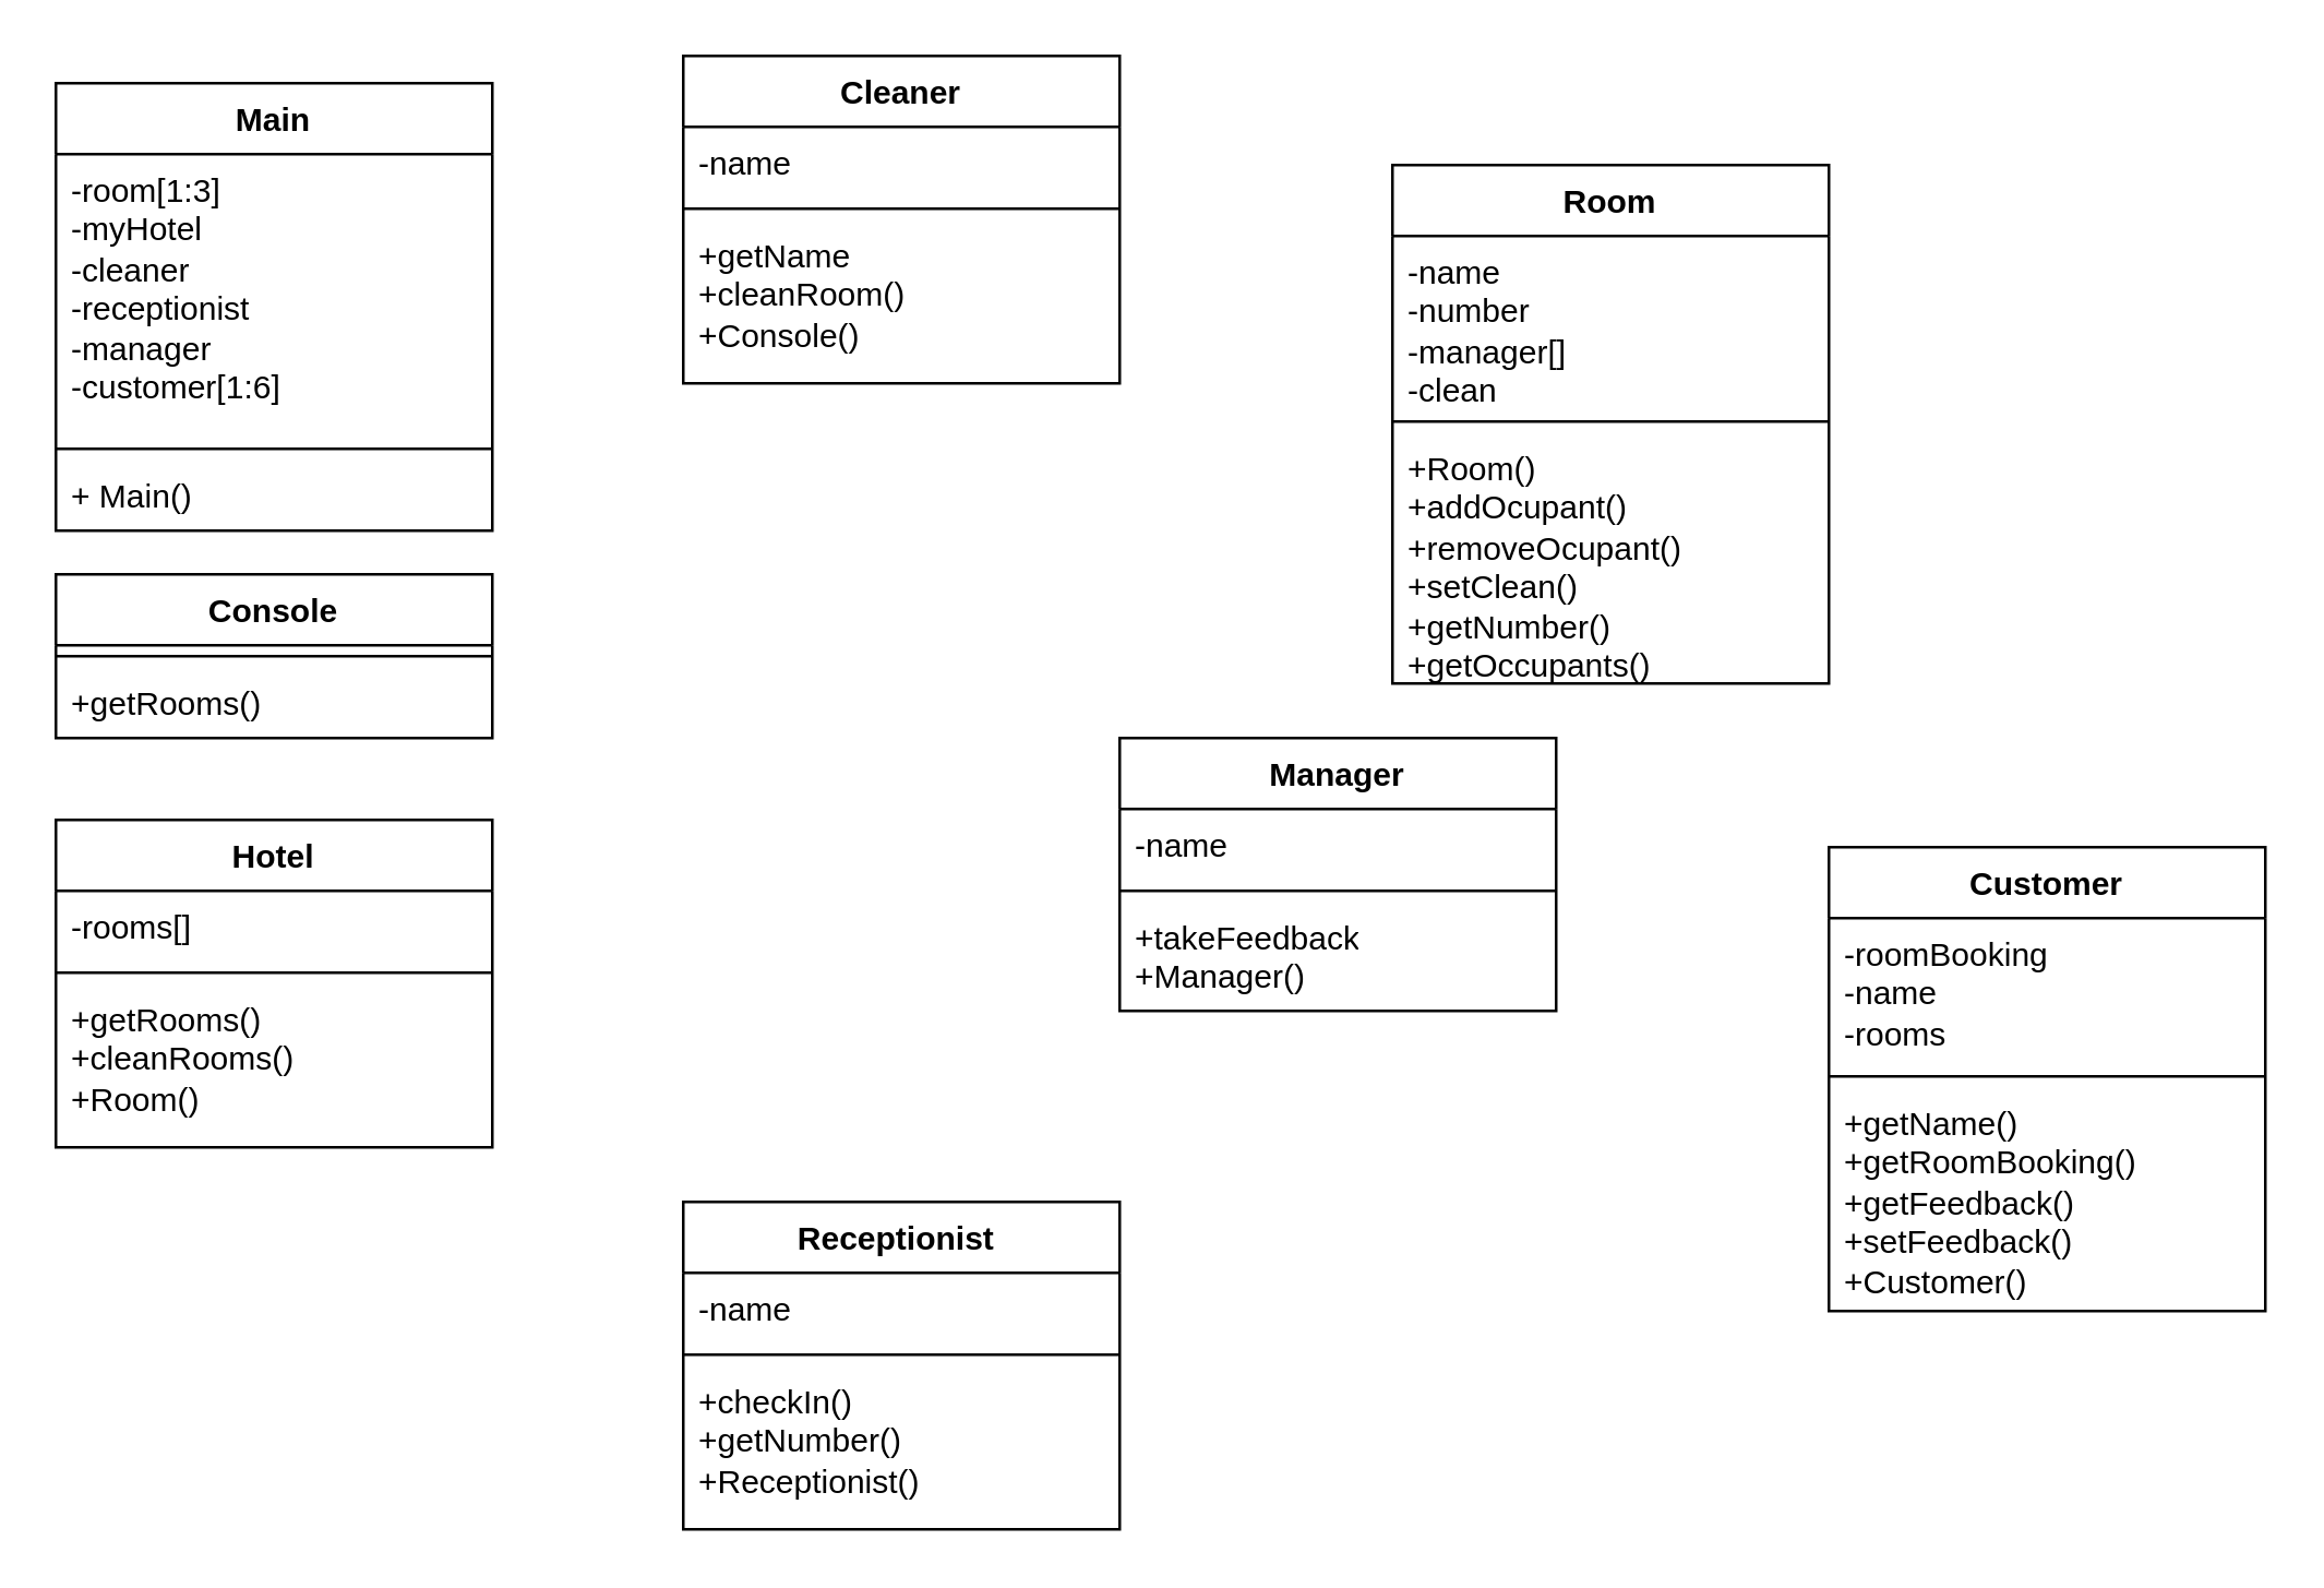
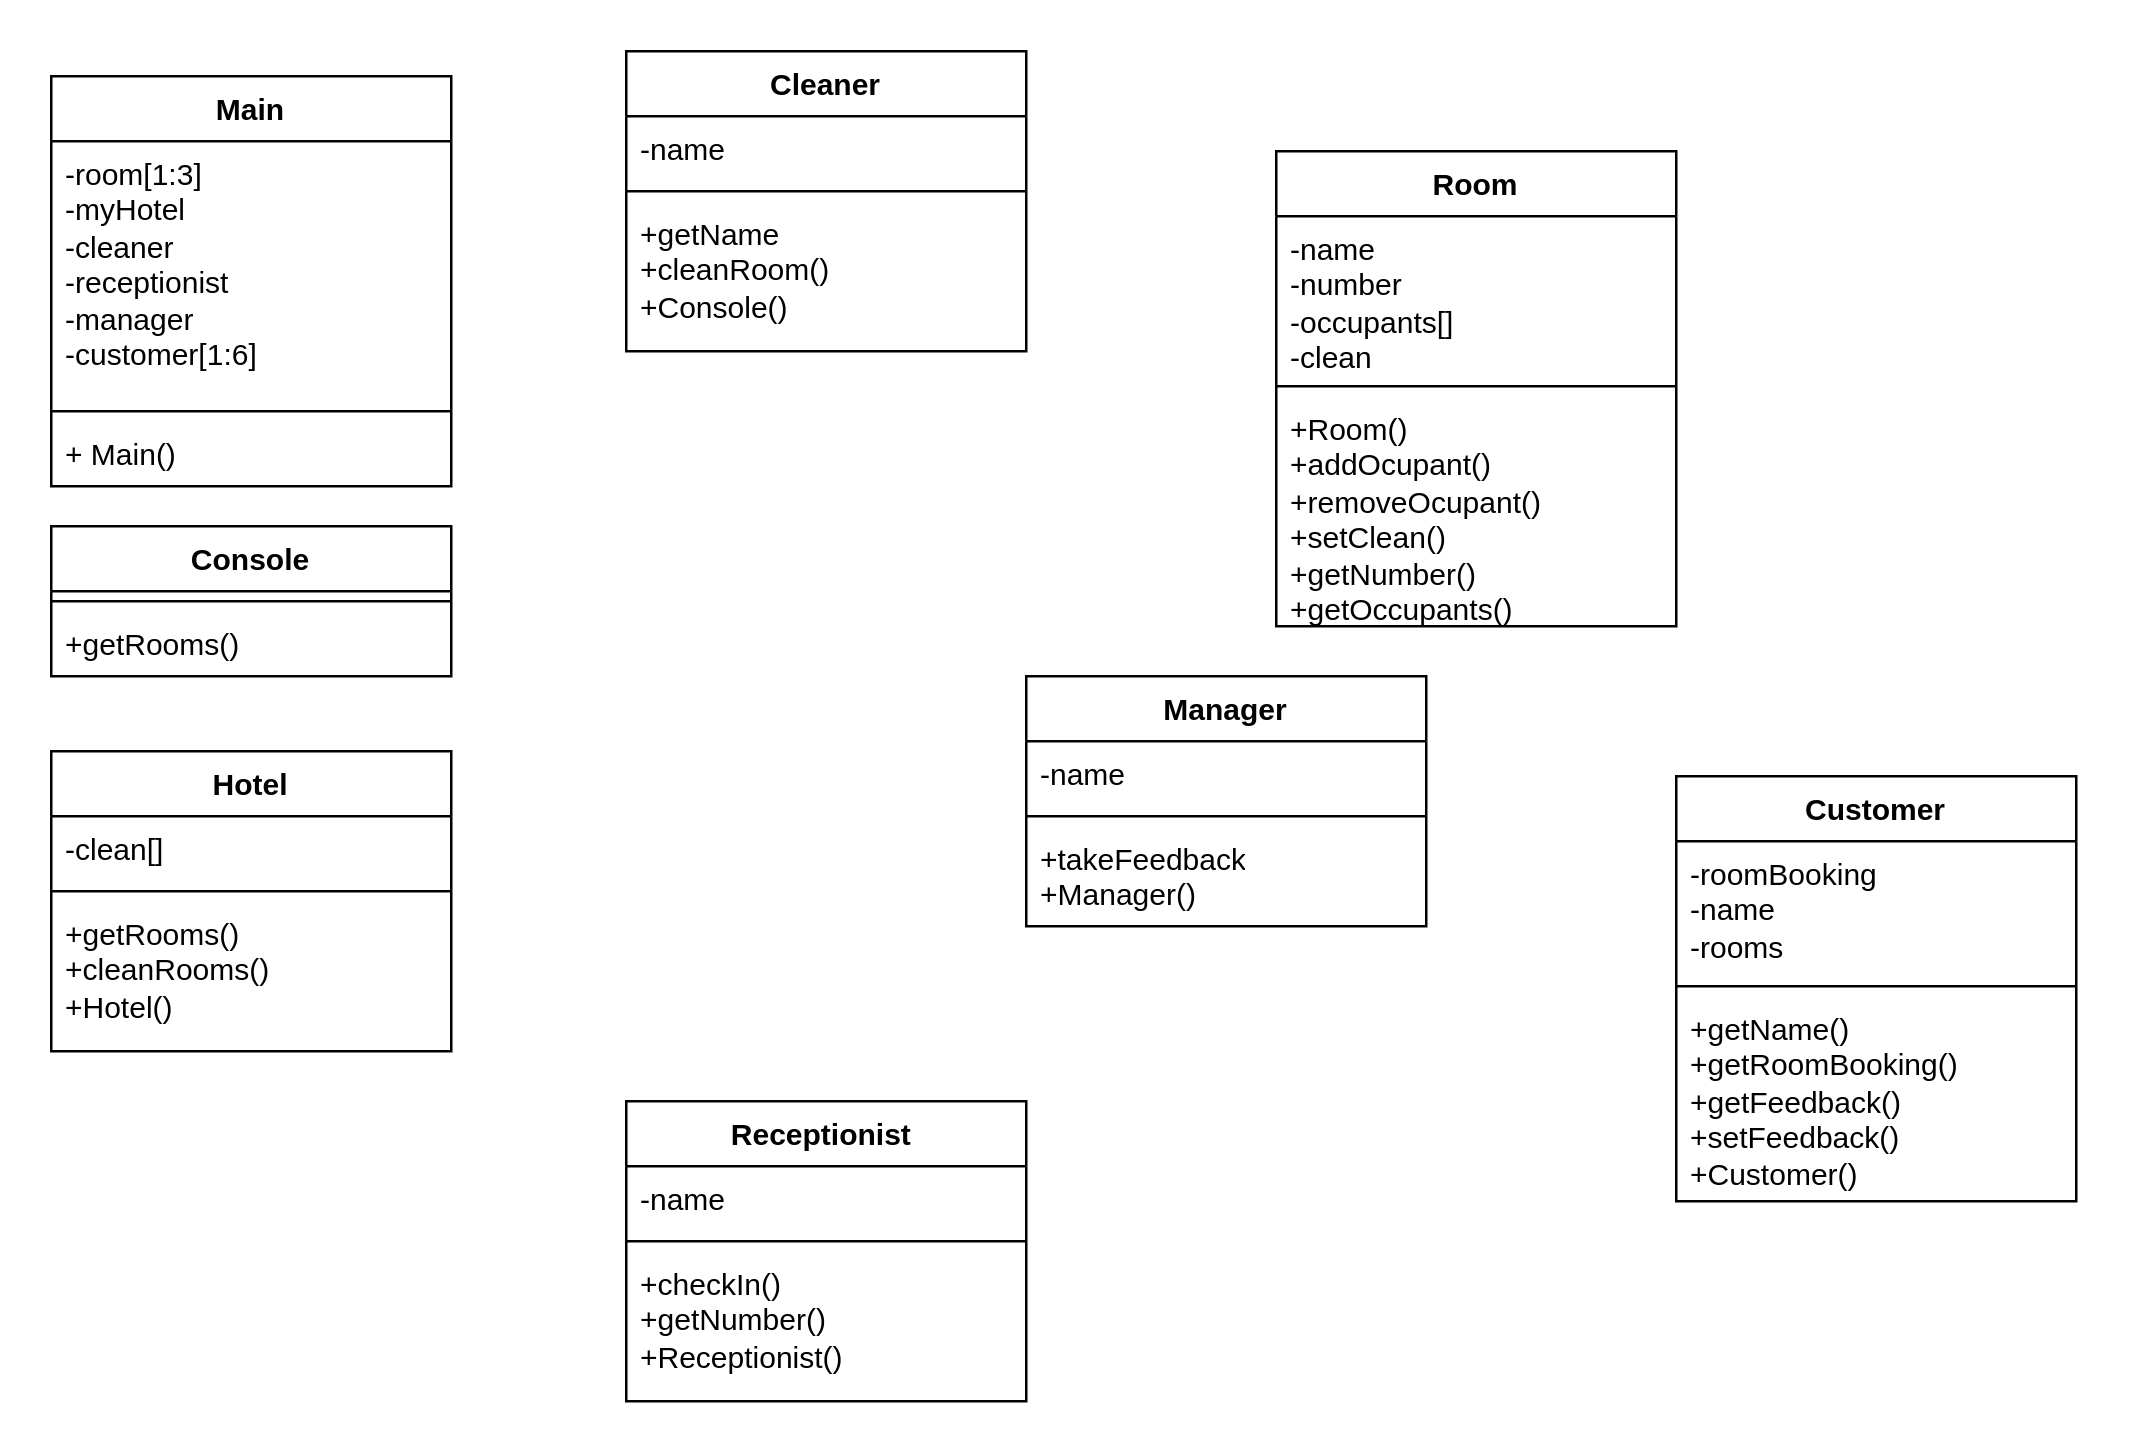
  <mxCell id="0" />
  <mxCell id="1" parent="0" />
  <mxCell id="2" value="Manager" style="swimlane;fontStyle=1;align=center;verticalAlign=top;childLayout=stackLayout;horizontal=1;startSize=26;horizontalStack=0;resizeParent=1;resizeParentMax=0;resizeLast=0;collapsible=1;marginBottom=0;whiteSpace=wrap;html=1;" vertex="1" parent="1"><mxGeometry x="410" y="270" width="160" height="100" as="geometry" /></mxCell>
  <mxCell id="3" value="-name" style="text;strokeColor=none;fillColor=none;align=left;verticalAlign=top;spacingLeft=4;spacingRight=4;overflow=hidden;rotatable=0;points=[[0,0.5],[1,0.5]];portConstraint=eastwest;whiteSpace=wrap;html=1;" vertex="1" parent="2"><mxGeometry y="26" width="160" height="26" as="geometry" /></mxCell>
  <mxCell id="4" value="" style="line;strokeWidth=1;fillColor=none;align=left;verticalAlign=middle;spacingTop=-1;spacingLeft=3;spacingRight=3;rotatable=0;labelPosition=right;points=[];portConstraint=eastwest;strokeColor=inherit;" vertex="1" parent="2"><mxGeometry y="52" width="160" height="8" as="geometry" /></mxCell>
  <mxCell id="5" value="+takeFeedback&lt;div&gt;+Manager()&lt;/div&gt;" style="text;strokeColor=none;fillColor=none;align=left;verticalAlign=top;spacingLeft=4;spacingRight=4;overflow=hidden;rotatable=0;points=[[0,0.5],[1,0.5]];portConstraint=eastwest;whiteSpace=wrap;html=1;" vertex="1" parent="2"><mxGeometry y="60" width="160" height="40" as="geometry" /></mxCell>
  <mxCell id="6" value="Receptionist&amp;nbsp;" style="swimlane;fontStyle=1;align=center;verticalAlign=top;childLayout=stackLayout;horizontal=1;startSize=26;horizontalStack=0;resizeParent=1;resizeParentMax=0;resizeLast=0;collapsible=1;marginBottom=0;whiteSpace=wrap;html=1;" vertex="1" parent="1"><mxGeometry x="250" y="440" width="160" height="120" as="geometry" /></mxCell>
  <mxCell id="7" value="-name" style="text;strokeColor=none;fillColor=none;align=left;verticalAlign=top;spacingLeft=4;spacingRight=4;overflow=hidden;rotatable=0;points=[[0,0.5],[1,0.5]];portConstraint=eastwest;whiteSpace=wrap;html=1;" vertex="1" parent="6"><mxGeometry y="26" width="160" height="26" as="geometry" /></mxCell>
  <mxCell id="8" value="" style="line;strokeWidth=1;fillColor=none;align=left;verticalAlign=middle;spacingTop=-1;spacingLeft=3;spacingRight=3;rotatable=0;labelPosition=right;points=[];portConstraint=eastwest;strokeColor=inherit;" vertex="1" parent="6"><mxGeometry y="52" width="160" height="8" as="geometry" /></mxCell>
  <mxCell id="9" value="+checkIn()&lt;div&gt;+getNumber()&lt;/div&gt;&lt;div&gt;+Receptionist()&lt;/div&gt;" style="text;strokeColor=none;fillColor=none;align=left;verticalAlign=top;spacingLeft=4;spacingRight=4;overflow=hidden;rotatable=0;points=[[0,0.5],[1,0.5]];portConstraint=eastwest;whiteSpace=wrap;html=1;" vertex="1" parent="6"><mxGeometry y="60" width="160" height="60" as="geometry" /></mxCell>
  <mxCell id="10" value="Hotel" style="swimlane;fontStyle=1;align=center;verticalAlign=top;childLayout=stackLayout;horizontal=1;startSize=26;horizontalStack=0;resizeParent=1;resizeParentMax=0;resizeLast=0;collapsible=1;marginBottom=0;whiteSpace=wrap;html=1;" vertex="1" parent="1"><mxGeometry x="20" y="300" width="160" height="120" as="geometry" /></mxCell>
- <mxCell id="11" value="-rooms[]" style="text;strokeColor=none;fillColor=none;align=left;verticalAlign=top;spacingLeft=4;spacingRight=4;overflow=hidden;rotatable=0;points=[[0,0.5],[1,0.5]];portConstraint=eastwest;whiteSpace=wrap;html=1;" vertex="1" parent="10"><mxGeometry y="26" width="160" height="26" as="geometry" /></mxCell>
+ <mxCell id="11" value="-clean[]" style="text;strokeColor=none;fillColor=none;align=left;verticalAlign=top;spacingLeft=4;spacingRight=4;overflow=hidden;rotatable=0;points=[[0,0.5],[1,0.5]];portConstraint=eastwest;whiteSpace=wrap;html=1;" vertex="1" parent="10"><mxGeometry y="26" width="160" height="26" as="geometry" /></mxCell>
  <mxCell id="12" value="" style="line;strokeWidth=1;fillColor=none;align=left;verticalAlign=middle;spacingTop=-1;spacingLeft=3;spacingRight=3;rotatable=0;labelPosition=right;points=[];portConstraint=eastwest;strokeColor=inherit;" vertex="1" parent="10"><mxGeometry y="52" width="160" height="8" as="geometry" /></mxCell>
- <mxCell id="13" value="+getRooms()&lt;div&gt;+cleanRooms()&lt;/div&gt;&lt;div&gt;+Room()&lt;/div&gt;" style="text;strokeColor=none;fillColor=none;align=left;verticalAlign=top;spacingLeft=4;spacingRight=4;overflow=hidden;rotatable=0;points=[[0,0.5],[1,0.5]];portConstraint=eastwest;whiteSpace=wrap;html=1;" vertex="1" parent="10"><mxGeometry y="60" width="160" height="60" as="geometry" /></mxCell>
+ <mxCell id="13" value="+getRooms()&lt;div&gt;+cleanRooms()&lt;/div&gt;&lt;div&gt;+Hotel()&lt;/div&gt;" style="text;strokeColor=none;fillColor=none;align=left;verticalAlign=top;spacingLeft=4;spacingRight=4;overflow=hidden;rotatable=0;points=[[0,0.5],[1,0.5]];portConstraint=eastwest;whiteSpace=wrap;html=1;" vertex="1" parent="10"><mxGeometry y="60" width="160" height="60" as="geometry" /></mxCell>
  <mxCell id="14" value="Customer" style="swimlane;fontStyle=1;align=center;verticalAlign=top;childLayout=stackLayout;horizontal=1;startSize=26;horizontalStack=0;resizeParent=1;resizeParentMax=0;resizeLast=0;collapsible=1;marginBottom=0;whiteSpace=wrap;html=1;" vertex="1" parent="1"><mxGeometry x="670" y="310" width="160" height="170" as="geometry" /></mxCell>
  <mxCell id="15" value="-roomBooking&lt;div&gt;-name&lt;/div&gt;&lt;div&gt;-rooms&lt;/div&gt;" style="text;strokeColor=none;fillColor=none;align=left;verticalAlign=top;spacingLeft=4;spacingRight=4;overflow=hidden;rotatable=0;points=[[0,0.5],[1,0.5]];portConstraint=eastwest;whiteSpace=wrap;html=1;" vertex="1" parent="14"><mxGeometry y="26" width="160" height="54" as="geometry" /></mxCell>
  <mxCell id="16" value="" style="line;strokeWidth=1;fillColor=none;align=left;verticalAlign=middle;spacingTop=-1;spacingLeft=3;spacingRight=3;rotatable=0;labelPosition=right;points=[];portConstraint=eastwest;strokeColor=inherit;" vertex="1" parent="14"><mxGeometry y="80" width="160" height="8" as="geometry" /></mxCell>
  <mxCell id="17" value="+getName()&lt;div&gt;+getRoomBooking()&lt;/div&gt;&lt;div&gt;+getFeedback()&lt;/div&gt;&lt;div&gt;+setFeedback()&lt;/div&gt;&lt;div&gt;+Customer()&lt;/div&gt;" style="text;strokeColor=none;fillColor=none;align=left;verticalAlign=top;spacingLeft=4;spacingRight=4;overflow=hidden;rotatable=0;points=[[0,0.5],[1,0.5]];portConstraint=eastwest;whiteSpace=wrap;html=1;" vertex="1" parent="14"><mxGeometry y="88" width="160" height="82" as="geometry" /></mxCell>
  <mxCell id="18" value="Console" style="swimlane;fontStyle=1;align=center;verticalAlign=top;childLayout=stackLayout;horizontal=1;startSize=26;horizontalStack=0;resizeParent=1;resizeParentMax=0;resizeLast=0;collapsible=1;marginBottom=0;whiteSpace=wrap;html=1;" vertex="1" parent="1"><mxGeometry x="20" y="210" width="160" height="60" as="geometry" /></mxCell>
  <mxCell id="19" value="" style="line;strokeWidth=1;fillColor=none;align=left;verticalAlign=middle;spacingTop=-1;spacingLeft=3;spacingRight=3;rotatable=0;labelPosition=right;points=[];portConstraint=eastwest;strokeColor=inherit;" vertex="1" parent="18"><mxGeometry y="26" width="160" height="8" as="geometry" /></mxCell>
  <mxCell id="20" value="+getRooms()" style="text;strokeColor=none;fillColor=none;align=left;verticalAlign=top;spacingLeft=4;spacingRight=4;overflow=hidden;rotatable=0;points=[[0,0.5],[1,0.5]];portConstraint=eastwest;whiteSpace=wrap;html=1;" vertex="1" parent="18"><mxGeometry y="34" width="160" height="26" as="geometry" /></mxCell>
  <mxCell id="21" value="Cleaner" style="swimlane;fontStyle=1;align=center;verticalAlign=top;childLayout=stackLayout;horizontal=1;startSize=26;horizontalStack=0;resizeParent=1;resizeParentMax=0;resizeLast=0;collapsible=1;marginBottom=0;whiteSpace=wrap;html=1;" vertex="1" parent="1"><mxGeometry x="250" y="20" width="160" height="120" as="geometry" /></mxCell>
  <mxCell id="22" value="-name" style="text;strokeColor=none;fillColor=none;align=left;verticalAlign=top;spacingLeft=4;spacingRight=4;overflow=hidden;rotatable=0;points=[[0,0.5],[1,0.5]];portConstraint=eastwest;whiteSpace=wrap;html=1;" vertex="1" parent="21"><mxGeometry y="26" width="160" height="26" as="geometry" /></mxCell>
  <mxCell id="23" value="" style="line;strokeWidth=1;fillColor=none;align=left;verticalAlign=middle;spacingTop=-1;spacingLeft=3;spacingRight=3;rotatable=0;labelPosition=right;points=[];portConstraint=eastwest;strokeColor=inherit;" vertex="1" parent="21"><mxGeometry y="52" width="160" height="8" as="geometry" /></mxCell>
  <mxCell id="24" value="+getName&lt;div&gt;+cleanRoom()&lt;/div&gt;&lt;div&gt;+Console()&lt;/div&gt;" style="text;strokeColor=none;fillColor=none;align=left;verticalAlign=top;spacingLeft=4;spacingRight=4;overflow=hidden;rotatable=0;points=[[0,0.5],[1,0.5]];portConstraint=eastwest;whiteSpace=wrap;html=1;" vertex="1" parent="21"><mxGeometry y="60" width="160" height="60" as="geometry" /></mxCell>
  <mxCell id="25" value="Main" style="swimlane;fontStyle=1;align=center;verticalAlign=top;childLayout=stackLayout;horizontal=1;startSize=26;horizontalStack=0;resizeParent=1;resizeParentMax=0;resizeLast=0;collapsible=1;marginBottom=0;whiteSpace=wrap;html=1;" vertex="1" parent="1"><mxGeometry x="20" y="30" width="160" height="164" as="geometry" /></mxCell>
  <mxCell id="26" value="-room[1:3]&lt;div&gt;-myHotel&lt;/div&gt;&lt;div&gt;-cleaner&lt;/div&gt;&lt;div&gt;-receptionist&lt;/div&gt;&lt;div&gt;-manager&lt;/div&gt;&lt;div&gt;-customer[1:6]&lt;/div&gt;" style="text;strokeColor=none;fillColor=none;align=left;verticalAlign=top;spacingLeft=4;spacingRight=4;overflow=hidden;rotatable=0;points=[[0,0.5],[1,0.5]];portConstraint=eastwest;whiteSpace=wrap;html=1;" vertex="1" parent="25"><mxGeometry y="26" width="160" height="104" as="geometry" /></mxCell>
  <mxCell id="27" value="" style="line;strokeWidth=1;fillColor=none;align=left;verticalAlign=middle;spacingTop=-1;spacingLeft=3;spacingRight=3;rotatable=0;labelPosition=right;points=[];portConstraint=eastwest;strokeColor=inherit;" vertex="1" parent="25"><mxGeometry y="130" width="160" height="8" as="geometry" /></mxCell>
  <mxCell id="28" value="+ Main()" style="text;strokeColor=none;fillColor=none;align=left;verticalAlign=top;spacingLeft=4;spacingRight=4;overflow=hidden;rotatable=0;points=[[0,0.5],[1,0.5]];portConstraint=eastwest;whiteSpace=wrap;html=1;" vertex="1" parent="25"><mxGeometry y="138" width="160" height="26" as="geometry" /></mxCell>
  <mxCell id="29" value="Room" style="swimlane;fontStyle=1;align=center;verticalAlign=top;childLayout=stackLayout;horizontal=1;startSize=26;horizontalStack=0;resizeParent=1;resizeParentMax=0;resizeLast=0;collapsible=1;marginBottom=0;whiteSpace=wrap;html=1;" vertex="1" parent="1"><mxGeometry x="510" y="60" width="160" height="190" as="geometry" /></mxCell>
- <mxCell id="30" value="-name&lt;div&gt;-number&lt;/div&gt;&lt;div&gt;-manager[]&lt;/div&gt;&lt;div&gt;-clean&lt;/div&gt;" style="text;strokeColor=none;fillColor=none;align=left;verticalAlign=top;spacingLeft=4;spacingRight=4;overflow=hidden;rotatable=0;points=[[0,0.5],[1,0.5]];portConstraint=eastwest;whiteSpace=wrap;html=1;" vertex="1" parent="29"><mxGeometry y="26" width="160" height="64" as="geometry" /></mxCell>
+ <mxCell id="30" value="-name&lt;div&gt;-number&lt;/div&gt;&lt;div&gt;-occupants[]&lt;/div&gt;&lt;div&gt;-clean&lt;/div&gt;" style="text;strokeColor=none;fillColor=none;align=left;verticalAlign=top;spacingLeft=4;spacingRight=4;overflow=hidden;rotatable=0;points=[[0,0.5],[1,0.5]];portConstraint=eastwest;whiteSpace=wrap;html=1;" vertex="1" parent="29"><mxGeometry y="26" width="160" height="64" as="geometry" /></mxCell>
  <mxCell id="31" value="" style="line;strokeWidth=1;fillColor=none;align=left;verticalAlign=middle;spacingTop=-1;spacingLeft=3;spacingRight=3;rotatable=0;labelPosition=right;points=[];portConstraint=eastwest;strokeColor=inherit;" vertex="1" parent="29"><mxGeometry y="90" width="160" height="8" as="geometry" /></mxCell>
  <mxCell id="32" value="+Room()&lt;div&gt;+addOcupant()&lt;/div&gt;&lt;div&gt;+removeOcupant()&lt;/div&gt;&lt;div&gt;+setClean()&lt;/div&gt;&lt;div&gt;+getNumber()&lt;/div&gt;&lt;div&gt;+getOccupants()&lt;/div&gt;" style="text;strokeColor=none;fillColor=none;align=left;verticalAlign=top;spacingLeft=4;spacingRight=4;overflow=hidden;rotatable=0;points=[[0,0.5],[1,0.5]];portConstraint=eastwest;whiteSpace=wrap;html=1;" vertex="1" parent="29"><mxGeometry y="98" width="160" height="92" as="geometry" /></mxCell>
